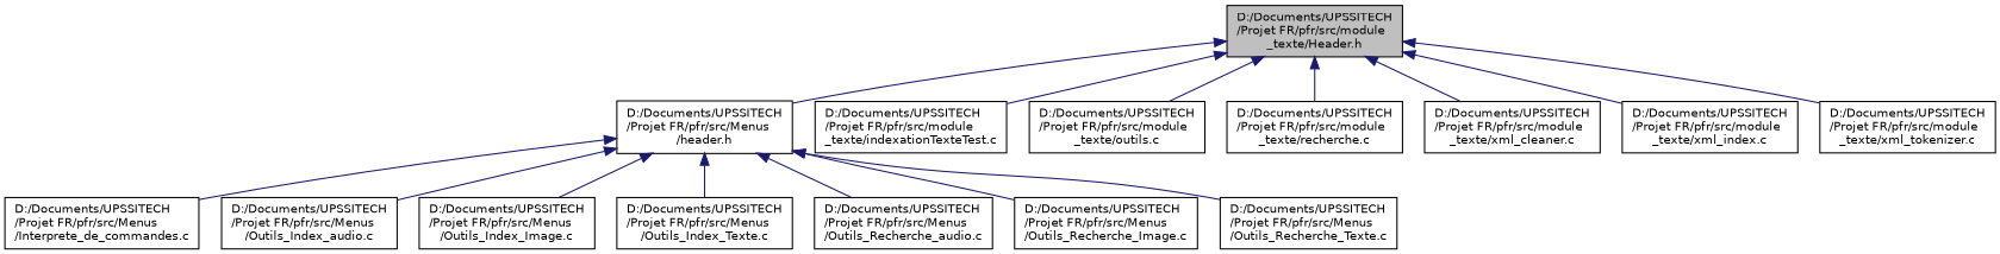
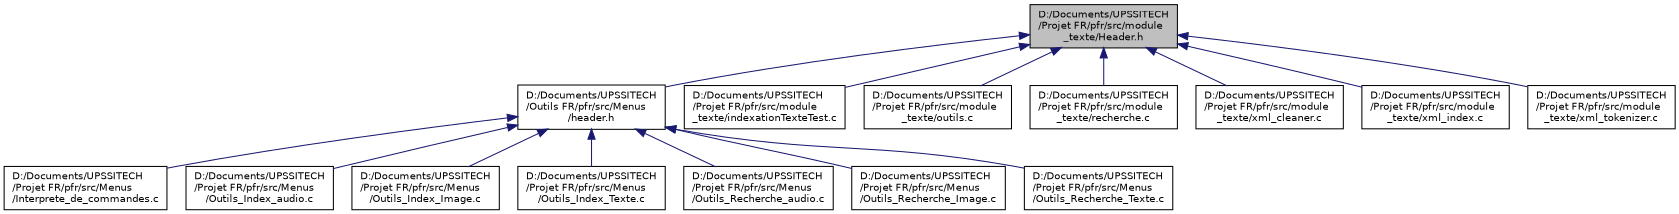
  digraph {
    node [color=black fillcolor=white fontname=Helvetica fontsize=10 shape=record style=filled]
    edge [color=midnightblue dir=back fontname=Helvetica fontsize=10 labelfontname=Helvetica labelfontsize=10 style=solid]
    n1 [fillcolor=grey75 fontcolor=black height=0.2 label="D:/Documents/UPSSITECH\l/Projet FR/pfr/src/module\l_texte/Header.h" width=0.4]
-   n2 [height=0.2 label="D:/Documents/UPSSITECH\l/Projet FR/pfr/src/Menus\l/header.h" width=0.4]
+   n2 [height=0.2 label="D:/Documents/UPSSITECH\l/Outils FR/pfr/src/Menus\l/header.h" width=0.4]
    n3 [height=0.2 label="D:/Documents/UPSSITECH\l/Projet FR/pfr/src/module\l_texte/indexationTexteTest.c" width=0.4]
    n4 [height=0.2 label="D:/Documents/UPSSITECH\l/Projet FR/pfr/src/module\l_texte/outils.c" width=0.4]
    n5 [height=0.2 label="D:/Documents/UPSSITECH\l/Projet FR/pfr/src/module\l_texte/recherche.c" width=0.4]
    n6 [height=0.2 label="D:/Documents/UPSSITECH\l/Projet FR/pfr/src/module\l_texte/xml_cleaner.c" width=0.4]
    n7 [height=0.2 label="D:/Documents/UPSSITECH\l/Projet FR/pfr/src/module\l_texte/xml_index.c" width=0.4]
    n8 [height=0.2 label="D:/Documents/UPSSITECH\l/Projet FR/pfr/src/module\l_texte/xml_tokenizer.c" width=0.4]
    n9 [height=0.2 label="D:/Documents/UPSSITECH\l/Projet FR/pfr/src/Menus\l/Interprete_de_commandes.c" width=0.4]
    n10 [height=0.2 label="D:/Documents/UPSSITECH\l/Projet FR/pfr/src/Menus\l/Outils_Index_audio.c" width=0.4]
    n11 [height=0.2 label="D:/Documents/UPSSITECH\l/Projet FR/pfr/src/Menus\l/Outils_Index_Image.c" width=0.4]
    n12 [height=0.2 label="D:/Documents/UPSSITECH\l/Projet FR/pfr/src/Menus\l/Outils_Index_Texte.c" width=0.4]
    n13 [height=0.2 label="D:/Documents/UPSSITECH\l/Projet FR/pfr/src/Menus\l/Outils_Recherche_audio.c" width=0.4]
    n14 [height=0.2 label="D:/Documents/UPSSITECH\l/Projet FR/pfr/src/Menus\l/Outils_Recherche_Image.c" width=0.4]
    n15 [height=0.2 label="D:/Documents/UPSSITECH\l/Projet FR/pfr/src/Menus\l/Outils_Recherche_Texte.c" width=0.4]
    n1 -> n2
    n1 -> n3
    n1 -> n4
    n1 -> n5
    n1 -> n6
    n1 -> n7
    n1 -> n8
    n2 -> n9
    n2 -> n10
    n2 -> n11
    n2 -> n12
    n2 -> n13
    n2 -> n14
    n2 -> n15
  }
